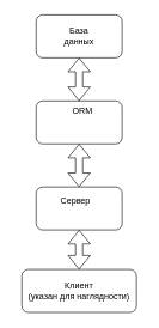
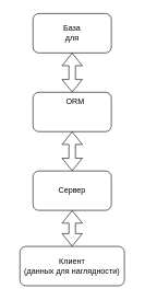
  <mxCell id="0" />
  <mxCell id="1" parent="0" />
  <mxCell id="2" value="" style="rounded=1;whiteSpace=wrap;html=1;" parent="1" vertex="1"><mxGeometry x="50" y="260" width="120" height="60" as="geometry" /></mxCell>
  <mxCell id="3" value="" style="rounded=1;whiteSpace=wrap;html=1;" parent="1" vertex="1"><mxGeometry x="50" y="140" width="120" height="60" as="geometry" /></mxCell>
- <mxCell id="4" value="Сервер" style="text;html=1;strokeColor=none;fillColor=none;align=center;verticalAlign=middle;whiteSpace=wrap;rounded=0;" parent="1" vertex="1"><mxGeometry x="85" y="270" width="40" height="20" as="geometry" /></mxCell>
+ <mxCell id="4" value="Сервер" style="text;html=1;strokeColor=none;fillColor=none;align=center;verticalAlign=middle;whiteSpace=wrap;rounded=0;" parent="1" vertex="1"><mxGeometry x="90" y="280" width="40" height="20" as="geometry" /></mxCell>
  <mxCell id="5" value="ORM" style="text;html=1;strokeColor=none;fillColor=none;align=center;verticalAlign=middle;whiteSpace=wrap;rounded=0;" parent="1" vertex="1"><mxGeometry x="95" y="145" width="40" height="20" as="geometry" /></mxCell>
  <mxCell id="6" value="" style="rounded=1;whiteSpace=wrap;html=1;" parent="1" vertex="1"><mxGeometry x="50" y="20" width="120" height="60" as="geometry" /></mxCell>
- <mxCell id="7" value="База данных" style="text;html=1;strokeColor=none;fillColor=none;align=center;verticalAlign=middle;whiteSpace=wrap;rounded=0;" parent="1" vertex="1"><mxGeometry x="90" y="40" width="40" height="20" as="geometry" /></mxCell>
+ <mxCell id="7" value="База для" style="text;html=1;strokeColor=none;fillColor=none;align=center;verticalAlign=middle;whiteSpace=wrap;rounded=0;" parent="1" vertex="1"><mxGeometry x="90" y="40" width="40" height="20" as="geometry" /></mxCell>
  <mxCell id="8" value="" style="rounded=1;whiteSpace=wrap;html=1;" parent="1" vertex="1"><mxGeometry x="30" y="375" width="160" height="60" as="geometry" /></mxCell>
- <mxCell id="9" value="Клиент&lt;br&gt;(указан для наглядности)&lt;br&gt;" style="text;html=1;strokeColor=none;fillColor=none;align=center;verticalAlign=middle;whiteSpace=wrap;rounded=0;" parent="1" vertex="1"><mxGeometry x="20" y="395" width="180" height="20" as="geometry" /></mxCell>
+ <mxCell id="9" value="Клиент&lt;br&gt;(данных для наглядности)&lt;br&gt;" style="text;html=1;strokeColor=none;fillColor=none;align=center;verticalAlign=middle;whiteSpace=wrap;rounded=0;" parent="1" vertex="1"><mxGeometry x="20" y="395" width="180" height="20" as="geometry" /></mxCell>
  <mxCell id="10" value="" style="shape=flexArrow;endArrow=classic;startArrow=classic;html=1;entryX=0.5;entryY=1;entryDx=0;entryDy=0;exitX=0.5;exitY=0;exitDx=0;exitDy=0;" parent="1" source="3" target="6" edge="1"><mxGeometry width="50" height="50" relative="1" as="geometry"><mxPoint x="50" y="480" as="sourcePoint" /><mxPoint x="100" y="430" as="targetPoint" /></mxGeometry></mxCell>
  <mxCell id="11" value="" style="shape=flexArrow;endArrow=classic;startArrow=classic;html=1;exitX=0.5;exitY=0;exitDx=0;exitDy=0;entryX=0.5;entryY=1;entryDx=0;entryDy=0;" parent="1" source="2" target="3" edge="1"><mxGeometry width="50" height="50" relative="1" as="geometry"><mxPoint x="120" y="150" as="sourcePoint" /><mxPoint x="120" y="90" as="targetPoint" /></mxGeometry></mxCell>
  <mxCell id="12" value="" style="shape=flexArrow;endArrow=classic;startArrow=classic;html=1;entryX=0.5;entryY=1;entryDx=0;entryDy=0;exitX=0.5;exitY=0;exitDx=0;exitDy=0;" parent="1" source="8" target="2" edge="1"><mxGeometry width="50" height="50" relative="1" as="geometry"><mxPoint x="130" y="174" as="sourcePoint" /><mxPoint x="130" y="114" as="targetPoint" /></mxGeometry></mxCell>
